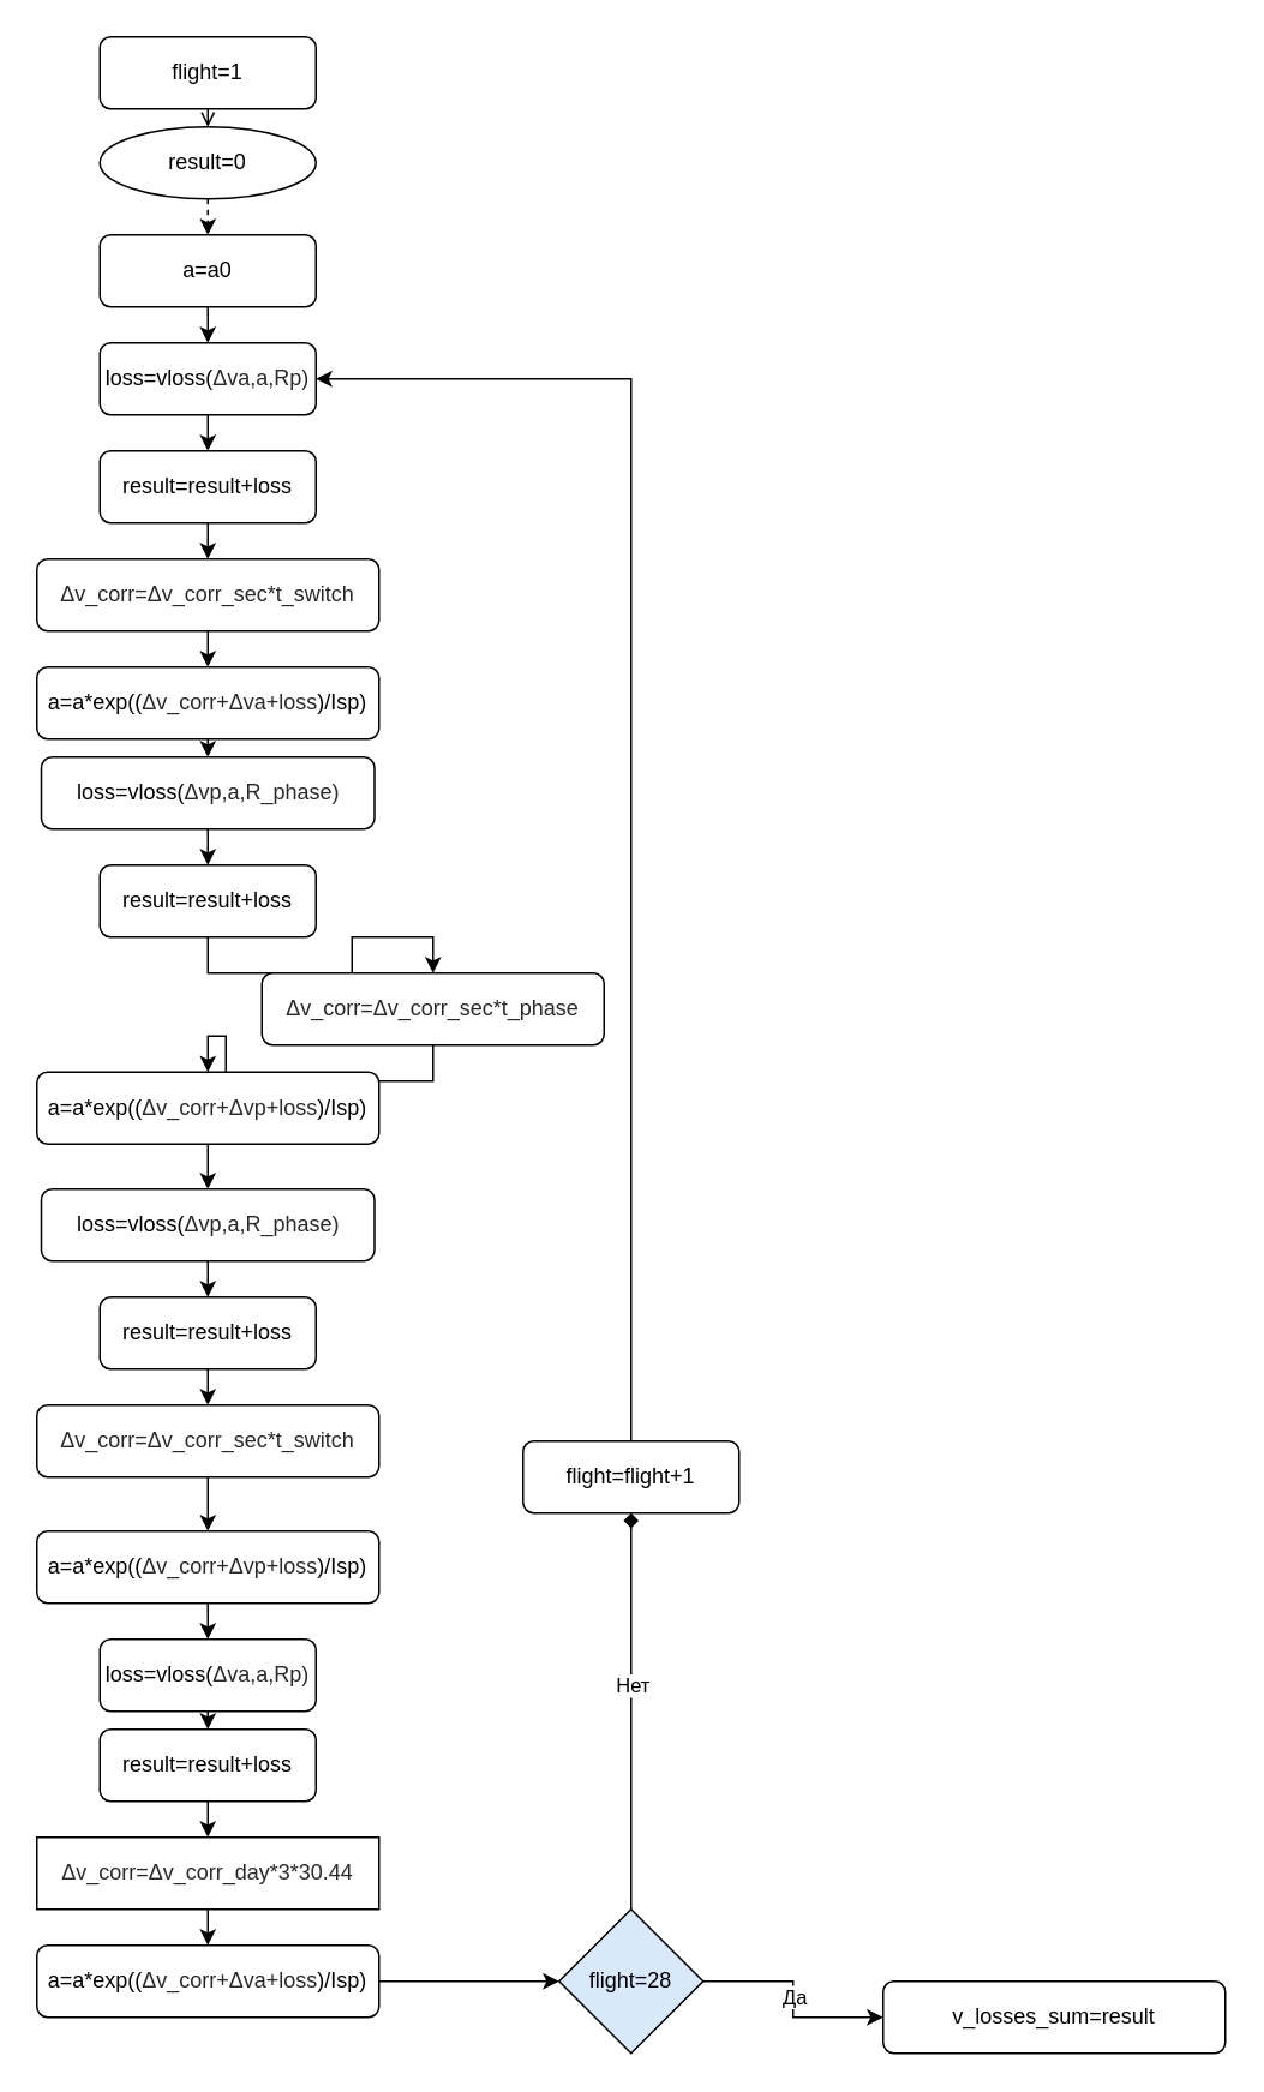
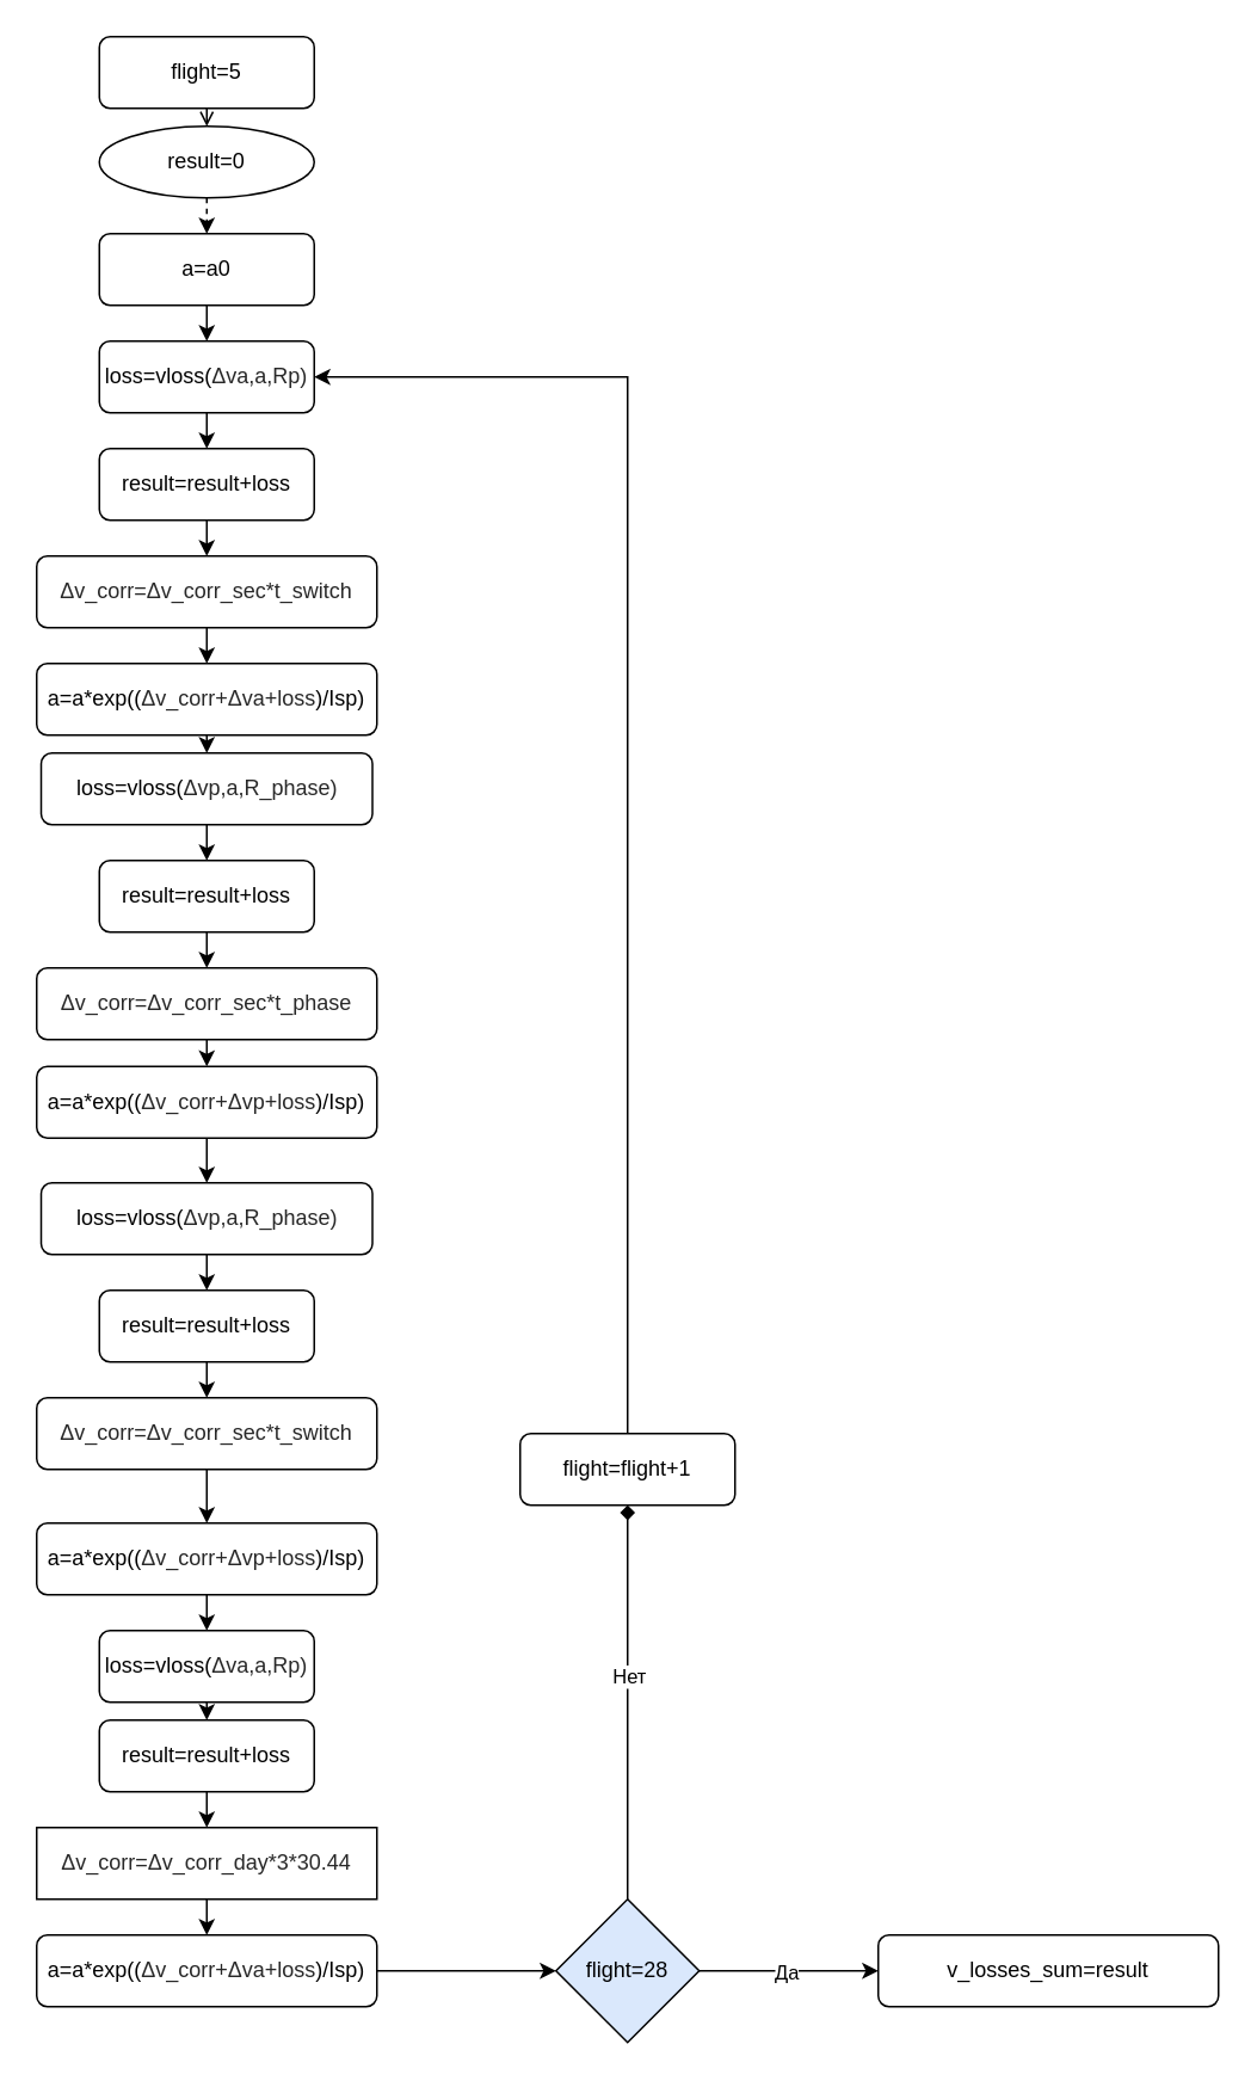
  <mxCell id="0" />
  <mxCell id="1" parent="0" />
  <mxCell id="2" style="edgeStyle=orthogonalEdgeStyle;rounded=0;orthogonalLoop=1;jettySize=auto;html=1;exitX=0.5;exitY=1;exitDx=0;exitDy=0;entryX=0.5;entryY=0;entryDx=0;entryDy=0;dashed=1;" edge="1" parent="1" source="3" target="5"><mxGeometry relative="1" as="geometry" /></mxCell>
  <mxCell id="3" value="result=0" style="ellipse;whiteSpace=wrap;html=1;fontSize=12;glass=0;strokeWidth=1;shadow=0;" parent="1" vertex="1"><mxGeometry x="55" y="70" width="120" height="40" as="geometry" /></mxCell>
  <mxCell id="4" style="edgeStyle=orthogonalEdgeStyle;rounded=0;orthogonalLoop=1;jettySize=auto;html=1;exitX=0.5;exitY=1;exitDx=0;exitDy=0;entryX=0.5;entryY=0;entryDx=0;entryDy=0;" edge="1" parent="1" source="5" target="7"><mxGeometry relative="1" as="geometry" /></mxCell>
  <mxCell id="5" value="a=a0" style="rounded=1;whiteSpace=wrap;html=1;fontSize=12;glass=0;strokeWidth=1;shadow=0;" vertex="1" parent="1"><mxGeometry x="55" y="130" width="120" height="40" as="geometry" /></mxCell>
  <mxCell id="6" style="edgeStyle=orthogonalEdgeStyle;rounded=0;orthogonalLoop=1;jettySize=auto;html=1;exitX=0.5;exitY=1;exitDx=0;exitDy=0;entryX=0.5;entryY=0;entryDx=0;entryDy=0;" edge="1" parent="1" source="7" target="11"><mxGeometry relative="1" as="geometry" /></mxCell>
  <mxCell id="7" value="&lt;div style=&quot;text-align: start;&quot;&gt;&lt;span style=&quot;background-color: initial;&quot;&gt;loss=vloss(&lt;/span&gt;&lt;span style=&quot;background-color: rgb(255, 255, 255); color: rgb(40, 40, 40);&quot;&gt;&lt;font style=&quot;font-size: 12px;&quot; face=&quot;Helvetica&quot;&gt;Δva,a,Rр)&lt;/font&gt;&lt;/span&gt;&lt;/div&gt;" style="rounded=1;whiteSpace=wrap;html=1;fontSize=12;glass=0;strokeWidth=1;shadow=0;" vertex="1" parent="1"><mxGeometry x="55" y="190" width="120" height="40" as="geometry" /></mxCell>
  <mxCell id="8" style="edgeStyle=orthogonalEdgeStyle;rounded=0;orthogonalLoop=1;jettySize=auto;html=1;exitX=0.5;exitY=1;exitDx=0;exitDy=0;entryX=0.5;entryY=0;entryDx=0;entryDy=0;endArrow=open;" edge="1" parent="1" source="9" target="3"><mxGeometry relative="1" as="geometry" /></mxCell>
- <mxCell id="9" value="flight=1" style="rounded=1;whiteSpace=wrap;html=1;fontSize=12;glass=0;strokeWidth=1;shadow=0;" vertex="1" parent="1"><mxGeometry x="55" y="20" width="120" height="40" as="geometry" /></mxCell>
+ <mxCell id="9" value="flight=5" style="rounded=1;whiteSpace=wrap;html=1;fontSize=12;glass=0;strokeWidth=1;shadow=0;" vertex="1" parent="1"><mxGeometry x="55" y="20" width="120" height="40" as="geometry" /></mxCell>
  <mxCell id="10" style="edgeStyle=orthogonalEdgeStyle;rounded=0;orthogonalLoop=1;jettySize=auto;html=1;exitX=0.5;exitY=1;exitDx=0;exitDy=0;entryX=0.5;entryY=0;entryDx=0;entryDy=0;" edge="1" parent="1" source="11" target="13"><mxGeometry relative="1" as="geometry" /></mxCell>
  <mxCell id="11" value="result=result+loss" style="rounded=1;whiteSpace=wrap;html=1;fontSize=12;glass=0;strokeWidth=1;shadow=0;" vertex="1" parent="1"><mxGeometry x="55" y="250" width="120" height="40" as="geometry" /></mxCell>
  <mxCell id="12" style="edgeStyle=orthogonalEdgeStyle;rounded=0;orthogonalLoop=1;jettySize=auto;html=1;exitX=0.5;exitY=1;exitDx=0;exitDy=0;entryX=0.5;entryY=0;entryDx=0;entryDy=0;" edge="1" parent="1" source="13" target="15"><mxGeometry relative="1" as="geometry" /></mxCell>
  <mxCell id="13" value="&lt;span style=&quot;color: rgb(40, 40, 40); text-align: start; background-color: rgb(255, 255, 255);&quot;&gt;Δv_corr=&lt;/span&gt;&lt;span style=&quot;color: rgb(40, 40, 40); text-align: start; background-color: rgb(255, 255, 255);&quot;&gt;Δv_corr_sec*t_switch&lt;/span&gt;" style="rounded=1;whiteSpace=wrap;html=1;fontSize=12;glass=0;strokeWidth=1;shadow=0;" vertex="1" parent="1"><mxGeometry x="20" y="310" width="190" height="40" as="geometry" /></mxCell>
  <mxCell id="14" style="edgeStyle=orthogonalEdgeStyle;rounded=0;orthogonalLoop=1;jettySize=auto;html=1;exitX=0.5;exitY=1;exitDx=0;exitDy=0;entryX=0.5;entryY=0;entryDx=0;entryDy=0;" edge="1" parent="1" source="15" target="17"><mxGeometry relative="1" as="geometry" /></mxCell>
  <mxCell id="15" value="a=a*exp((&lt;span style=&quot;color: rgb(40, 40, 40); text-align: start; background-color: rgb(255, 255, 255);&quot;&gt;Δv_corr+&lt;/span&gt;&lt;span style=&quot;color: rgb(40, 40, 40); text-align: start; background-color: rgb(255, 255, 255);&quot;&gt;Δva+loss&lt;/span&gt;)/Isp)" style="rounded=1;whiteSpace=wrap;html=1;fontSize=12;glass=0;strokeWidth=1;shadow=0;" vertex="1" parent="1"><mxGeometry x="20" y="370" width="190" height="40" as="geometry" /></mxCell>
  <mxCell id="16" style="edgeStyle=orthogonalEdgeStyle;rounded=0;orthogonalLoop=1;jettySize=auto;html=1;exitX=0.5;exitY=1;exitDx=0;exitDy=0;entryX=0.5;entryY=0;entryDx=0;entryDy=0;" edge="1" parent="1" source="17" target="19"><mxGeometry relative="1" as="geometry" /></mxCell>
  <mxCell id="17" value="&lt;div style=&quot;text-align: start;&quot;&gt;&lt;span style=&quot;background-color: initial;&quot;&gt;loss=vloss(&lt;/span&gt;&lt;span style=&quot;background-color: rgb(255, 255, 255); color: rgb(40, 40, 40);&quot;&gt;&lt;font style=&quot;font-size: 12px;&quot; face=&quot;Helvetica&quot;&gt;Δvp,a,R_рhase)&lt;/font&gt;&lt;/span&gt;&lt;/div&gt;" style="rounded=1;whiteSpace=wrap;html=1;fontSize=12;glass=0;strokeWidth=1;shadow=0;" vertex="1" parent="1"><mxGeometry x="22.5" y="420" width="185" height="40" as="geometry" /></mxCell>
  <mxCell id="18" style="edgeStyle=orthogonalEdgeStyle;rounded=0;orthogonalLoop=1;jettySize=auto;html=1;exitX=0.5;exitY=1;exitDx=0;exitDy=0;entryX=0.5;entryY=0;entryDx=0;entryDy=0;" edge="1" parent="1" source="19" target="21"><mxGeometry relative="1" as="geometry" /></mxCell>
  <mxCell id="19" value="result=result+loss" style="rounded=1;whiteSpace=wrap;html=1;fontSize=12;glass=0;strokeWidth=1;shadow=0;" vertex="1" parent="1"><mxGeometry x="55" y="480" width="120" height="40" as="geometry" /></mxCell>
  <mxCell id="20" style="edgeStyle=orthogonalEdgeStyle;rounded=0;orthogonalLoop=1;jettySize=auto;html=1;exitX=0.5;exitY=1;exitDx=0;exitDy=0;entryX=0.5;entryY=0;entryDx=0;entryDy=0;" edge="1" parent="1" source="21" target="23"><mxGeometry relative="1" as="geometry" /></mxCell>
- <mxCell id="21" value="&lt;span style=&quot;color: rgb(40, 40, 40); text-align: start; background-color: rgb(255, 255, 255);&quot;&gt;Δv_corr=&lt;/span&gt;&lt;span style=&quot;color: rgb(40, 40, 40); text-align: start; background-color: rgb(255, 255, 255);&quot;&gt;Δv_corr_sec*t_phase&lt;/span&gt;" style="rounded=1;whiteSpace=wrap;html=1;fontSize=12;glass=0;strokeWidth=1;shadow=0;" vertex="1" parent="1"><mxGeometry x="145" y="540" width="190" height="40" as="geometry" /></mxCell>
+ <mxCell id="21" value="&lt;span style=&quot;color: rgb(40, 40, 40); text-align: start; background-color: rgb(255, 255, 255);&quot;&gt;Δv_corr=&lt;/span&gt;&lt;span style=&quot;color: rgb(40, 40, 40); text-align: start; background-color: rgb(255, 255, 255);&quot;&gt;Δv_corr_sec*t_phase&lt;/span&gt;" style="rounded=1;whiteSpace=wrap;html=1;fontSize=12;glass=0;strokeWidth=1;shadow=0;" vertex="1" parent="1"><mxGeometry x="20" y="540" width="190" height="40" as="geometry" /></mxCell>
  <mxCell id="22" style="edgeStyle=orthogonalEdgeStyle;rounded=0;orthogonalLoop=1;jettySize=auto;html=1;exitX=0.5;exitY=1;exitDx=0;exitDy=0;entryX=0.5;entryY=0;entryDx=0;entryDy=0;" edge="1" parent="1" source="23" target="25"><mxGeometry relative="1" as="geometry" /></mxCell>
  <mxCell id="23" value="a=a*exp((&lt;span style=&quot;color: rgb(40, 40, 40); text-align: start; background-color: rgb(255, 255, 255);&quot;&gt;Δv_corr+&lt;/span&gt;&lt;span style=&quot;color: rgb(40, 40, 40); text-align: start; background-color: rgb(255, 255, 255);&quot;&gt;Δvp+loss&lt;/span&gt;)/Isp)" style="rounded=1;whiteSpace=wrap;html=1;fontSize=12;glass=0;strokeWidth=1;shadow=0;" vertex="1" parent="1"><mxGeometry x="20" y="595" width="190" height="40" as="geometry" /></mxCell>
  <mxCell id="24" style="edgeStyle=orthogonalEdgeStyle;rounded=0;orthogonalLoop=1;jettySize=auto;html=1;exitX=0.5;exitY=1;exitDx=0;exitDy=0;entryX=0.5;entryY=0;entryDx=0;entryDy=0;" edge="1" parent="1" source="25" target="27"><mxGeometry relative="1" as="geometry" /></mxCell>
  <mxCell id="25" value="&lt;div style=&quot;text-align: start;&quot;&gt;&lt;span style=&quot;background-color: initial;&quot;&gt;loss=vloss(&lt;/span&gt;&lt;span style=&quot;background-color: rgb(255, 255, 255); color: rgb(40, 40, 40);&quot;&gt;&lt;font style=&quot;font-size: 12px;&quot; face=&quot;Helvetica&quot;&gt;Δvp,a,R_рhase)&lt;/font&gt;&lt;/span&gt;&lt;/div&gt;" style="rounded=1;whiteSpace=wrap;html=1;fontSize=12;glass=0;strokeWidth=1;shadow=0;" vertex="1" parent="1"><mxGeometry x="22.5" y="660" width="185" height="40" as="geometry" /></mxCell>
  <mxCell id="26" style="edgeStyle=orthogonalEdgeStyle;rounded=0;orthogonalLoop=1;jettySize=auto;html=1;exitX=0.5;exitY=1;exitDx=0;exitDy=0;entryX=0.5;entryY=0;entryDx=0;entryDy=0;" edge="1" parent="1" source="27" target="29"><mxGeometry relative="1" as="geometry" /></mxCell>
  <mxCell id="27" value="result=result+loss" style="rounded=1;whiteSpace=wrap;html=1;fontSize=12;glass=0;strokeWidth=1;shadow=0;" vertex="1" parent="1"><mxGeometry x="55" y="720" width="120" height="40" as="geometry" /></mxCell>
  <mxCell id="28" style="edgeStyle=orthogonalEdgeStyle;rounded=0;orthogonalLoop=1;jettySize=auto;html=1;exitX=0.5;exitY=1;exitDx=0;exitDy=0;entryX=0.5;entryY=0;entryDx=0;entryDy=0;" edge="1" parent="1" source="29" target="31"><mxGeometry relative="1" as="geometry" /></mxCell>
  <mxCell id="29" value="&lt;span style=&quot;color: rgb(40, 40, 40); text-align: start; background-color: rgb(255, 255, 255);&quot;&gt;Δv_corr=&lt;/span&gt;&lt;span style=&quot;color: rgb(40, 40, 40); text-align: start; background-color: rgb(255, 255, 255);&quot;&gt;Δv_corr_sec*t_switch&lt;/span&gt;" style="rounded=1;whiteSpace=wrap;html=1;fontSize=12;glass=0;strokeWidth=1;shadow=0;" vertex="1" parent="1"><mxGeometry x="20" y="780" width="190" height="40" as="geometry" /></mxCell>
  <mxCell id="30" style="edgeStyle=orthogonalEdgeStyle;rounded=0;orthogonalLoop=1;jettySize=auto;html=1;exitX=0.5;exitY=1;exitDx=0;exitDy=0;entryX=0.5;entryY=0;entryDx=0;entryDy=0;" edge="1" parent="1" source="31" target="33"><mxGeometry relative="1" as="geometry" /></mxCell>
  <mxCell id="31" value="a=a*exp((&lt;span style=&quot;color: rgb(40, 40, 40); text-align: start; background-color: rgb(255, 255, 255);&quot;&gt;Δv_corr+&lt;/span&gt;&lt;span style=&quot;color: rgb(40, 40, 40); text-align: start; background-color: rgb(255, 255, 255);&quot;&gt;Δvp+loss&lt;/span&gt;)/Isp)" style="rounded=1;whiteSpace=wrap;html=1;fontSize=12;glass=0;strokeWidth=1;shadow=0;" vertex="1" parent="1"><mxGeometry x="20" y="850" width="190" height="40" as="geometry" /></mxCell>
  <mxCell id="32" style="edgeStyle=orthogonalEdgeStyle;rounded=0;orthogonalLoop=1;jettySize=auto;html=1;exitX=0.5;exitY=1;exitDx=0;exitDy=0;entryX=0.5;entryY=0;entryDx=0;entryDy=0;" edge="1" parent="1" source="33" target="35"><mxGeometry relative="1" as="geometry" /></mxCell>
  <mxCell id="33" value="&lt;div style=&quot;text-align: start;&quot;&gt;&lt;span style=&quot;background-color: initial;&quot;&gt;loss=vloss(&lt;/span&gt;&lt;span style=&quot;background-color: rgb(255, 255, 255); color: rgb(40, 40, 40);&quot;&gt;&lt;font style=&quot;font-size: 12px;&quot; face=&quot;Helvetica&quot;&gt;Δva,a,Rр)&lt;/font&gt;&lt;/span&gt;&lt;/div&gt;" style="rounded=1;whiteSpace=wrap;html=1;fontSize=12;glass=0;strokeWidth=1;shadow=0;" vertex="1" parent="1"><mxGeometry x="55" y="910" width="120" height="40" as="geometry" /></mxCell>
  <mxCell id="34" style="edgeStyle=orthogonalEdgeStyle;rounded=0;orthogonalLoop=1;jettySize=auto;html=1;exitX=0.5;exitY=1;exitDx=0;exitDy=0;entryX=0.5;entryY=0;entryDx=0;entryDy=0;" edge="1" parent="1" source="35" target="37"><mxGeometry relative="1" as="geometry" /></mxCell>
  <mxCell id="35" value="result=result+loss" style="rounded=1;whiteSpace=wrap;html=1;fontSize=12;glass=0;strokeWidth=1;shadow=0;" vertex="1" parent="1"><mxGeometry x="55" y="960" width="120" height="40" as="geometry" /></mxCell>
  <mxCell id="36" style="edgeStyle=orthogonalEdgeStyle;rounded=0;orthogonalLoop=1;jettySize=auto;html=1;exitX=0.5;exitY=1;exitDx=0;exitDy=0;entryX=0.5;entryY=0;entryDx=0;entryDy=0;" edge="1" parent="1" source="37" target="39"><mxGeometry relative="1" as="geometry" /></mxCell>
  <mxCell id="37" value="&lt;span style=&quot;color: rgb(40, 40, 40); text-align: start; background-color: rgb(255, 255, 255);&quot;&gt;Δv_corr=&lt;/span&gt;&lt;span style=&quot;color: rgb(40, 40, 40); text-align: start; background-color: rgb(255, 255, 255);&quot;&gt;Δv_corr_day*3*30.44&lt;/span&gt;" style="whiteSpace=wrap;html=1;fontSize=12;glass=0;strokeWidth=1;shadow=0;rounded=0;" vertex="1" parent="1"><mxGeometry x="20" y="1020" width="190" height="40" as="geometry" /></mxCell>
  <mxCell id="38" style="edgeStyle=orthogonalEdgeStyle;rounded=0;orthogonalLoop=1;jettySize=auto;html=1;exitX=1;exitY=0.5;exitDx=0;exitDy=0;entryX=0;entryY=0.5;entryDx=0;entryDy=0;" edge="1" parent="1" source="39" target="44"><mxGeometry relative="1" as="geometry" /></mxCell>
  <mxCell id="39" value="a=a*exp((&lt;span style=&quot;color: rgb(40, 40, 40); text-align: start; background-color: rgb(255, 255, 255);&quot;&gt;Δv_corr+&lt;/span&gt;&lt;span style=&quot;color: rgb(40, 40, 40); text-align: start; background-color: rgb(255, 255, 255);&quot;&gt;Δva+loss&lt;/span&gt;)/Isp)" style="rounded=1;whiteSpace=wrap;html=1;fontSize=12;glass=0;strokeWidth=1;shadow=0;" vertex="1" parent="1"><mxGeometry x="20" y="1080" width="190" height="40" as="geometry" /></mxCell>
  <mxCell id="40" style="edgeStyle=orthogonalEdgeStyle;rounded=0;orthogonalLoop=1;jettySize=auto;html=1;exitX=0.5;exitY=0;exitDx=0;exitDy=0;entryX=0.5;entryY=1;entryDx=0;entryDy=0;endArrow=diamond;" edge="1" parent="1" source="44" target="46"><mxGeometry relative="1" as="geometry" /></mxCell>
  <mxCell id="41" value="Нет" style="edgeLabel;html=1;align=center;verticalAlign=middle;resizable=0;points=[];" vertex="1" connectable="0" parent="40"><mxGeometry x="0.136" relative="1" as="geometry"><mxPoint as="offset" /></mxGeometry></mxCell>
  <mxCell id="42" style="edgeStyle=orthogonalEdgeStyle;rounded=0;orthogonalLoop=1;jettySize=auto;html=1;exitX=1;exitY=0.5;exitDx=0;exitDy=0;entryX=0;entryY=0.5;entryDx=0;entryDy=0;" edge="1" parent="1" source="44" target="47"><mxGeometry relative="1" as="geometry" /></mxCell>
  <mxCell id="43" value="Да" style="edgeLabel;html=1;align=center;verticalAlign=middle;resizable=0;points=[];" vertex="1" connectable="0" parent="42"><mxGeometry x="-0.04" relative="1" as="geometry"><mxPoint as="offset" /></mxGeometry></mxCell>
  <mxCell id="44" value="flight=28" style="rhombus;whiteSpace=wrap;html=1;fillColor=#dae8fc;" vertex="1" parent="1"><mxGeometry x="310" y="1060" width="80" height="80" as="geometry" /></mxCell>
  <mxCell id="45" style="edgeStyle=orthogonalEdgeStyle;rounded=0;orthogonalLoop=1;jettySize=auto;html=1;entryX=1;entryY=0.5;entryDx=0;entryDy=0;exitX=0.442;exitY=0;exitDx=0;exitDy=0;exitPerimeter=0;" edge="1" parent="1" source="46" target="7"><mxGeometry relative="1" as="geometry"><Array as="points"><mxPoint x="350" y="800" /><mxPoint x="350" y="210" /></Array></mxGeometry></mxCell>
  <mxCell id="46" value="flight=flight+1" style="rounded=1;whiteSpace=wrap;html=1;fontSize=12;glass=0;strokeWidth=1;shadow=0;" vertex="1" parent="1"><mxGeometry x="290" y="800" width="120" height="40" as="geometry" /></mxCell>
- <mxCell id="47" value="v_losses_sum=result" style="rounded=1;whiteSpace=wrap;html=1;fontSize=12;glass=0;strokeWidth=1;shadow=0;" vertex="1" parent="1"><mxGeometry x="490" y="1100" width="190" height="40" as="geometry" /></mxCell>
+ <mxCell id="47" value="v_losses_sum=result" style="rounded=1;whiteSpace=wrap;html=1;fontSize=12;glass=0;strokeWidth=1;shadow=0;" vertex="1" parent="1"><mxGeometry x="490" y="1080" width="190" height="40" as="geometry" /></mxCell>
